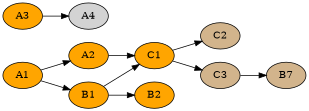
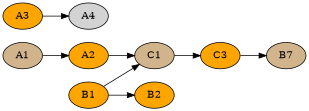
  digraph {
    rankdir=LR
    node [fillcolor=orange style=filled]
-   A1
+   A1 [fillcolor=tan]
    A2
    B1
-   C1
+   C1 [fillcolor=tan]
    B2
    A4 [fillcolor=lightgrey]
    A3
    n8 [fillcolor=tan label=B7]
-   C2 [fillcolor=tan]
-   C3 [fillcolor=tan]
+   C3
    A1 -> A2
-   A1 -> B1
    A2 -> C1
    B1 -> C1
    B1 -> B2
-   C1 -> C2
    C1 -> C3
    A3 -> A4
    C3 -> n8
  }
